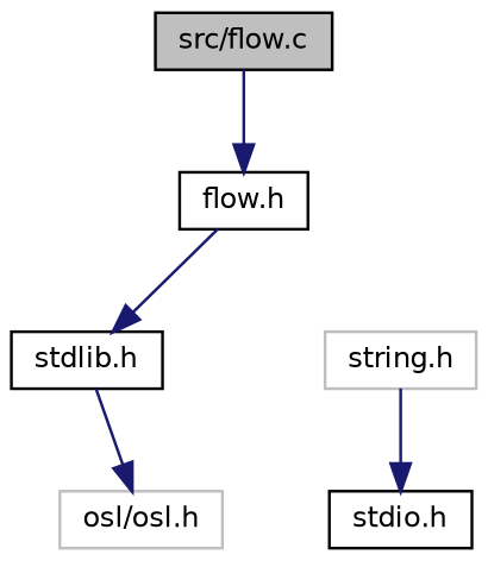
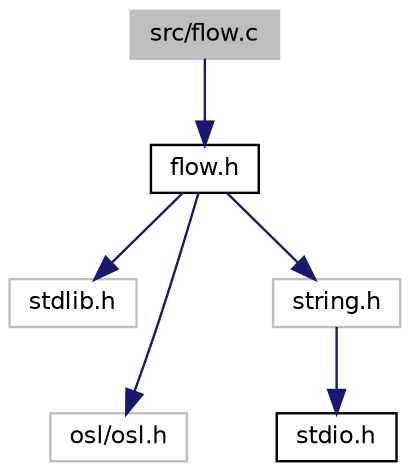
  digraph {
    node [color=black fillcolor=white fontname=Helvetica fontsize=10 shape=record style=filled]
    edge [color=midnightblue fontname=Helvetica fontsize=10 labelfontname=Helvetica labelfontsize=10 style=solid]
-   n1 [fillcolor=grey75 fontcolor=black height=0.2 label="src/flow.c" width=0.4]
+   n1 [color=grey75 fillcolor=grey75 fontcolor=black height=0.2 label="src/flow.c" width=0.4]
    n2 [height=0.2 label="flow.h" width=0.4]
-   n3 [height=0.2 label="stdlib.h" width=0.4]
+   n3 [color=grey75 height=0.2 label="stdlib.h" width=0.4]
    n4 [color=grey75 height=0.2 label="string.h" width=0.4]
    n5 [color=grey75 height=0.2 label="osl/osl.h" width=0.4]
    n6 [height=0.2 label="stdio.h" width=0.4]
    n1 -> n2
    n2 -> n3
-   n3 -> n5
+   n2 -> n4
+   n2 -> n5
    n4 -> n6
  }
